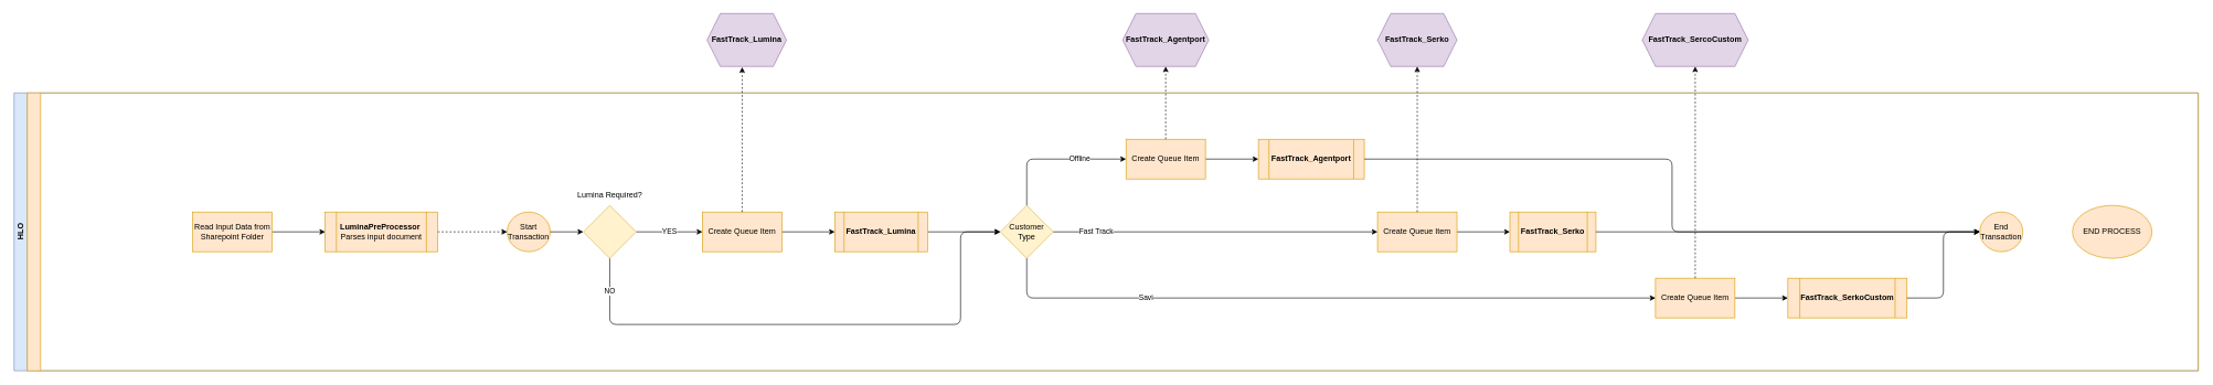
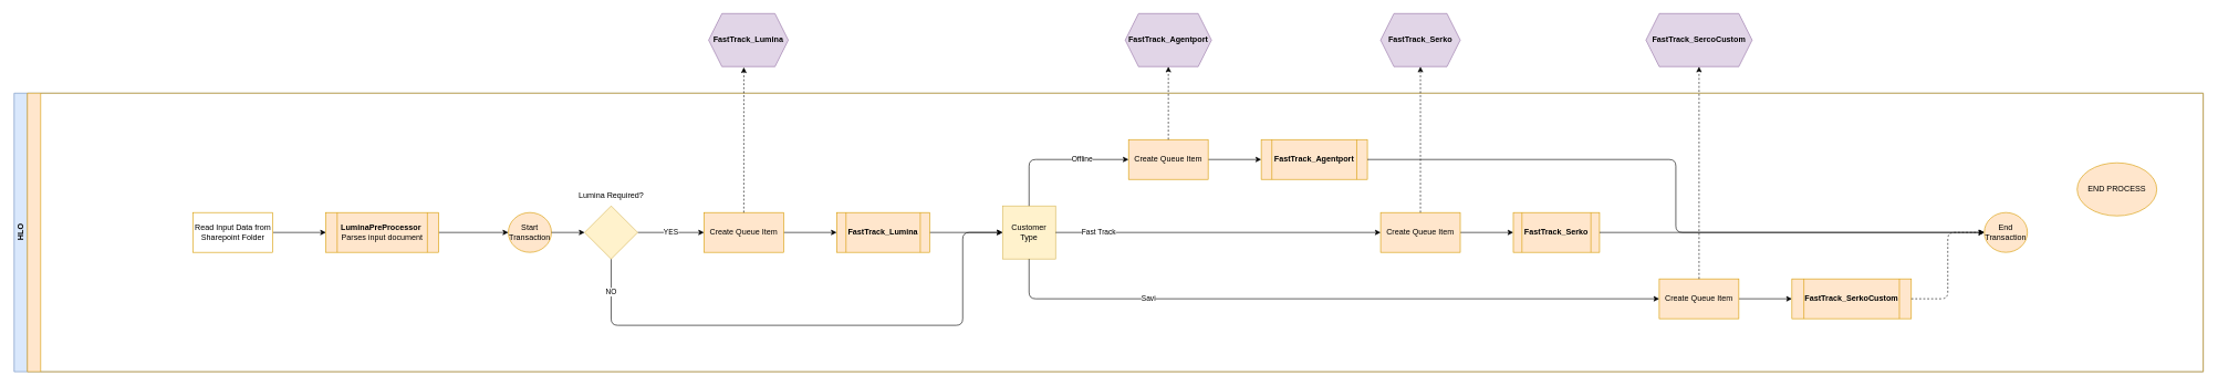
  <mxCell id="0" />
  <mxCell id="1" parent="0" />
  <mxCell id="2" value="HLO" style="swimlane;html=1;childLayout=stackLayout;resizeParent=1;resizeParentMax=0;horizontal=0;startSize=20;horizontalStack=0;fillColor=#dae8fc;strokeColor=#6c8ebf;" parent="1" vertex="1"><mxGeometry x="20" y="140" width="3300" height="420" as="geometry" /></mxCell>
  <mxCell id="3" value="" style="swimlane;html=1;startSize=20;horizontal=0;fillColor=#ffe6cc;strokeColor=#d79b00;fontStyle=1" parent="2" vertex="1"><mxGeometry x="20" width="3280" height="420" as="geometry" /></mxCell>
  <mxCell id="4" value="" style="edgeStyle=orthogonalEdgeStyle;rounded=0;orthogonalLoop=1;jettySize=auto;html=1;" edge="1" parent="3" source="5" target="7"><mxGeometry relative="1" as="geometry" /></mxCell>
- <mxCell id="5" value="Read Input Data from Sharepoint Folder" style="whiteSpace=wrap;html=1;fillColor=#ffe6cc;strokeColor=#d79b00;" vertex="1" parent="3"><mxGeometry x="250" y="180" width="120" height="60" as="geometry" /></mxCell>
- <mxCell id="6" value="" style="edgeStyle=orthogonalEdgeStyle;rounded=1;orthogonalLoop=1;jettySize=auto;html=1;dashed=1;" edge="1" parent="3" source="7" target="14"><mxGeometry relative="1" as="geometry" /></mxCell>
+ <mxCell id="5" value="Read Input Data from Sharepoint Folder" style="whiteSpace=wrap;html=1;fillColor=#ffffff;strokeColor=#d79b00;" vertex="1" parent="3"><mxGeometry x="250" y="180" width="120" height="60" as="geometry" /></mxCell>
+ <mxCell id="6" value="" style="edgeStyle=orthogonalEdgeStyle;rounded=1;orthogonalLoop=1;jettySize=auto;html=1;" edge="1" parent="3" source="7" target="14"><mxGeometry relative="1" as="geometry" /></mxCell>
  <mxCell id="7" value="&lt;b&gt;LuminaPreProcessor&lt;/b&gt;&amp;nbsp;&lt;br&gt;Parses input document" style="shape=process;whiteSpace=wrap;html=1;backgroundOutline=1;fillColor=#ffe6cc;strokeColor=#d79b00;" vertex="1" parent="3"><mxGeometry x="450" y="180" width="170" height="60" as="geometry" /></mxCell>
  <mxCell id="8" value="YES" style="edgeStyle=orthogonalEdgeStyle;rounded=0;orthogonalLoop=1;jettySize=auto;html=1;" edge="1" parent="3" source="10" target="13"><mxGeometry relative="1" as="geometry" /></mxCell>
  <mxCell id="9" value="NO" style="edgeStyle=orthogonalEdgeStyle;orthogonalLoop=1;jettySize=auto;html=1;rounded=1;entryX=0;entryY=0.5;entryDx=0;entryDy=0;entryPerimeter=0;" edge="1" parent="3" source="10" target="18"><mxGeometry x="-0.879" relative="1" as="geometry"><mxPoint x="1410" y="190" as="targetPoint" /><Array as="points"><mxPoint x="880" y="350" /><mxPoint x="1410" y="350" /><mxPoint x="1410" y="210" /></Array><mxPoint as="offset" /></mxGeometry></mxCell>
  <mxCell id="10" value="" style="rhombus;whiteSpace=wrap;html=1;fillColor=#fff2cc;strokeColor=#d6b656;" vertex="1" parent="3"><mxGeometry x="840" y="170" width="80" height="80" as="geometry" /></mxCell>
  <mxCell id="11" value="Lumina Required?" style="text;html=1;align=center;verticalAlign=middle;resizable=0;points=[];autosize=1;strokeColor=none;fillColor=none;" vertex="1" parent="3"><mxGeometry x="820" y="140" width="120" height="30" as="geometry" /></mxCell>
  <mxCell id="12" value="" style="edgeStyle=orthogonalEdgeStyle;rounded=1;orthogonalLoop=1;jettySize=auto;html=1;" edge="1" parent="3" source="13" target="17"><mxGeometry relative="1" as="geometry" /></mxCell>
  <mxCell id="13" value="Create Queue Item" style="whiteSpace=wrap;html=1;fillColor=#ffe6cc;strokeColor=#d79b00;" vertex="1" parent="3"><mxGeometry x="1020" y="180" width="120" height="60" as="geometry" /></mxCell>
  <mxCell id="14" value="Start&lt;br&gt;Transaction" style="ellipse;whiteSpace=wrap;html=1;fillColor=#ffe6cc;strokeColor=#d79b00;" vertex="1" parent="3"><mxGeometry x="725" y="180" width="65" height="60" as="geometry" /></mxCell>
  <mxCell id="15" value="" style="edgeStyle=orthogonalEdgeStyle;rounded=1;orthogonalLoop=1;jettySize=auto;html=1;entryX=0;entryY=0.5;entryDx=0;entryDy=0;" edge="1" parent="3" source="14" target="10"><mxGeometry relative="1" as="geometry"><mxPoint x="820" y="210" as="targetPoint" /></mxGeometry></mxCell>
  <mxCell id="16" value="" style="edgeStyle=orthogonalEdgeStyle;rounded=1;orthogonalLoop=1;jettySize=auto;html=1;" edge="1" parent="3" source="17" target="18"><mxGeometry relative="1" as="geometry" /></mxCell>
  <mxCell id="17" value="FastTrack_Lumina" style="shape=process;whiteSpace=wrap;html=1;backgroundOutline=1;fillColor=#ffe6cc;strokeColor=#d79b00;fontStyle=1" vertex="1" parent="3"><mxGeometry x="1220" y="180" width="140" height="60" as="geometry" /></mxCell>
- <mxCell id="18" value="&lt;span style=&quot;font-weight: normal;&quot;&gt;Customer&lt;br&gt;Type&lt;br&gt;&lt;/span&gt;" style="rhombus;whiteSpace=wrap;html=1;fillColor=#fff2cc;strokeColor=#d6b656;fontStyle=1;" vertex="1" parent="3"><mxGeometry x="1470" y="170" width="80" height="80" as="geometry" /></mxCell>
+ <mxCell id="18" value="&lt;span style=&quot;font-weight: normal;&quot;&gt;Customer&lt;br&gt;Type&lt;br&gt;&lt;/span&gt;" style="whiteSpace=wrap;html=1;fillColor=#fff2cc;strokeColor=#d6b656;fontStyle=1;rounded=0;" vertex="1" parent="3"><mxGeometry x="1470" y="170" width="80" height="80" as="geometry" /></mxCell>
  <mxCell id="19" value="" style="edgeStyle=orthogonalEdgeStyle;rounded=1;orthogonalLoop=1;jettySize=auto;html=1;" edge="1" parent="3" source="20" target="28"><mxGeometry relative="1" as="geometry" /></mxCell>
  <mxCell id="20" value="Create Queue Item" style="rounded=0;whiteSpace=wrap;html=1;fillColor=#ffe6cc;strokeColor=#d79b00;" vertex="1" parent="3"><mxGeometry x="1660" y="70" width="120" height="60" as="geometry" /></mxCell>
  <mxCell id="21" value="" style="edgeStyle=orthogonalEdgeStyle;rounded=1;orthogonalLoop=1;jettySize=auto;html=1;" edge="1" parent="3" source="22" target="30"><mxGeometry relative="1" as="geometry" /></mxCell>
  <mxCell id="22" value="Create Queue Item" style="rounded=0;whiteSpace=wrap;html=1;fillColor=#ffe6cc;strokeColor=#d79b00;" vertex="1" parent="3"><mxGeometry x="2460" y="280" width="120" height="60" as="geometry" /></mxCell>
  <mxCell id="23" value="" style="edgeStyle=orthogonalEdgeStyle;rounded=1;orthogonalLoop=1;jettySize=auto;html=1;" edge="1" parent="3" source="24" target="29"><mxGeometry relative="1" as="geometry" /></mxCell>
  <mxCell id="24" value="Create Queue Item" style="rounded=0;whiteSpace=wrap;html=1;fillColor=#ffe6cc;strokeColor=#d79b00;" vertex="1" parent="3"><mxGeometry x="2040" y="180" width="120" height="60" as="geometry" /></mxCell>
  <mxCell id="25" value="Offline" style="edgeStyle=orthogonalEdgeStyle;rounded=1;orthogonalLoop=1;jettySize=auto;html=1;exitX=0.5;exitY=0;exitDx=0;exitDy=0;entryX=0;entryY=0.5;entryDx=0;entryDy=0;" edge="1" parent="3" source="18" target="20"><mxGeometry x="0.364" relative="1" as="geometry"><mxPoint x="1590" y="130" as="targetPoint" /><mxPoint as="offset" /></mxGeometry></mxCell>
  <mxCell id="26" value="Fast Track" style="edgeStyle=orthogonalEdgeStyle;rounded=1;orthogonalLoop=1;jettySize=auto;html=1;exitX=1;exitY=0.5;exitDx=0;exitDy=0;entryX=0;entryY=0.5;entryDx=0;entryDy=0;" edge="1" parent="3" source="18" target="24"><mxGeometry x="-0.733" relative="1" as="geometry"><mxPoint x="1620" y="210" as="targetPoint" /><mxPoint as="offset" /></mxGeometry></mxCell>
  <mxCell id="27" value="Savi" style="edgeStyle=orthogonalEdgeStyle;rounded=1;orthogonalLoop=1;jettySize=auto;html=1;exitX=0.5;exitY=1;exitDx=0;exitDy=0;entryX=0;entryY=0.5;entryDx=0;entryDy=0;" edge="1" parent="3" source="18" target="22"><mxGeometry x="-0.525" relative="1" as="geometry"><mxPoint x="1650" y="290" as="targetPoint" /><mxPoint as="offset" /></mxGeometry></mxCell>
  <mxCell id="28" value="&lt;b&gt;FastTrack_Agentport&lt;/b&gt;" style="shape=process;whiteSpace=wrap;html=1;backgroundOutline=1;fillColor=#ffe6cc;strokeColor=#d79b00;rounded=0;" vertex="1" parent="3"><mxGeometry x="1860" y="70" width="160" height="60" as="geometry" /></mxCell>
  <mxCell id="29" value="FastTrack_Serko" style="shape=process;whiteSpace=wrap;html=1;backgroundOutline=1;fillColor=#ffe6cc;strokeColor=#d79b00;rounded=0;fontStyle=1" vertex="1" parent="3"><mxGeometry x="2240" y="180" width="130" height="60" as="geometry" /></mxCell>
  <mxCell id="30" value="&lt;b&gt;FastTrack_SerkoCustom&lt;/b&gt;" style="shape=process;whiteSpace=wrap;html=1;backgroundOutline=1;fillColor=#ffe6cc;strokeColor=#d79b00;rounded=0;" vertex="1" parent="3"><mxGeometry x="2660" y="280" width="180" height="60" as="geometry" /></mxCell>
  <mxCell id="31" value="&lt;b&gt;FastTrack_Agentport&lt;/b&gt;" style="shape=hexagon;perimeter=hexagonPerimeter2;whiteSpace=wrap;html=1;fixedSize=1;fillColor=#e1d5e7;strokeColor=#9673a6;" vertex="1" parent="1"><mxGeometry x="1695" y="20" width="130" height="80" as="geometry" /></mxCell>
  <mxCell id="32" value="&lt;b&gt;FastTrack_Lumina&lt;/b&gt;" style="shape=hexagon;perimeter=hexagonPerimeter2;whiteSpace=wrap;html=1;fixedSize=1;fillColor=#e1d5e7;strokeColor=#9673a6;" vertex="1" parent="1"><mxGeometry x="1067" y="20" width="120" height="80" as="geometry" /></mxCell>
  <mxCell id="33" style="edgeStyle=orthogonalEdgeStyle;rounded=1;orthogonalLoop=1;jettySize=auto;html=1;exitX=0.5;exitY=0;exitDx=0;exitDy=0;entryX=0.442;entryY=1.013;entryDx=0;entryDy=0;entryPerimeter=0;dashed=1;" edge="1" parent="1" source="13" target="32"><mxGeometry relative="1" as="geometry" /></mxCell>
  <mxCell id="34" value="&lt;b&gt;FastTrack_SercoCustom&lt;br&gt;&lt;/b&gt;" style="shape=hexagon;perimeter=hexagonPerimeter2;whiteSpace=wrap;html=1;fixedSize=1;fillColor=#e1d5e7;strokeColor=#9673a6;" vertex="1" parent="1"><mxGeometry x="2480" y="20" width="160" height="80" as="geometry" /></mxCell>
  <mxCell id="35" value="&lt;b&gt;FastTrack_Serko&lt;/b&gt;" style="shape=hexagon;perimeter=hexagonPerimeter2;whiteSpace=wrap;html=1;fixedSize=1;fillColor=#e1d5e7;strokeColor=#9673a6;" vertex="1" parent="1"><mxGeometry x="2080" y="20" width="120" height="80" as="geometry" /></mxCell>
  <mxCell id="36" style="edgeStyle=orthogonalEdgeStyle;rounded=1;orthogonalLoop=1;jettySize=auto;html=1;exitX=0.5;exitY=0;exitDx=0;exitDy=0;entryX=0.5;entryY=1;entryDx=0;entryDy=0;dashed=1;" edge="1" parent="1" source="22" target="34"><mxGeometry relative="1" as="geometry" /></mxCell>
  <mxCell id="37" style="edgeStyle=orthogonalEdgeStyle;rounded=1;orthogonalLoop=1;jettySize=auto;html=1;exitX=0.5;exitY=0;exitDx=0;exitDy=0;entryX=0.5;entryY=1;entryDx=0;entryDy=0;dashed=1;" edge="1" parent="1" source="24" target="35"><mxGeometry relative="1" as="geometry" /></mxCell>
  <mxCell id="38" style="edgeStyle=orthogonalEdgeStyle;rounded=1;orthogonalLoop=1;jettySize=auto;html=1;exitX=0.5;exitY=0;exitDx=0;exitDy=0;dashed=1;" edge="1" parent="1" source="20" target="31"><mxGeometry relative="1" as="geometry" /></mxCell>
  <mxCell id="39" value="End&lt;br&gt;Transaction" style="ellipse;whiteSpace=wrap;html=1;fillColor=#ffe6cc;strokeColor=#d79b00;" vertex="1" parent="1"><mxGeometry x="2990" y="320" width="65" height="60" as="geometry" /></mxCell>
- <mxCell id="40" value="END PROCESS" style="ellipse;whiteSpace=wrap;html=1;fillColor=#ffe6cc;strokeColor=#d79b00;" vertex="1" parent="1"><mxGeometry x="3130" y="310" width="120" height="80" as="geometry" /></mxCell>
+ <mxCell id="40" value="END PROCESS" style="ellipse;whiteSpace=wrap;html=1;fillColor=#ffe6cc;strokeColor=#d79b00;" vertex="1" parent="1"><mxGeometry x="3130" y="245" width="120" height="80" as="geometry" /></mxCell>
  <mxCell id="41" style="edgeStyle=orthogonalEdgeStyle;rounded=1;orthogonalLoop=1;jettySize=auto;html=1;exitX=1;exitY=0.5;exitDx=0;exitDy=0;entryX=0;entryY=0.5;entryDx=0;entryDy=0;" edge="1" parent="1" source="28" target="39"><mxGeometry relative="1" as="geometry" /></mxCell>
  <mxCell id="42" style="edgeStyle=orthogonalEdgeStyle;rounded=1;orthogonalLoop=1;jettySize=auto;html=1;exitX=1;exitY=0.5;exitDx=0;exitDy=0;entryX=0;entryY=0.5;entryDx=0;entryDy=0;" edge="1" parent="1" source="29" target="39"><mxGeometry relative="1" as="geometry" /></mxCell>
- <mxCell id="43" style="edgeStyle=orthogonalEdgeStyle;rounded=1;orthogonalLoop=1;jettySize=auto;html=1;exitX=1;exitY=0.5;exitDx=0;exitDy=0;entryX=0;entryY=0.5;entryDx=0;entryDy=0;" edge="1" parent="1" source="30" target="39"><mxGeometry relative="1" as="geometry" /></mxCell>
+ <mxCell id="43" style="edgeStyle=orthogonalEdgeStyle;rounded=1;orthogonalLoop=1;jettySize=auto;html=1;exitX=1;exitY=0.5;exitDx=0;exitDy=0;entryX=0;entryY=0.5;entryDx=0;entryDy=0;dashed=1;" edge="1" parent="1" source="30" target="39"><mxGeometry relative="1" as="geometry" /></mxCell>
